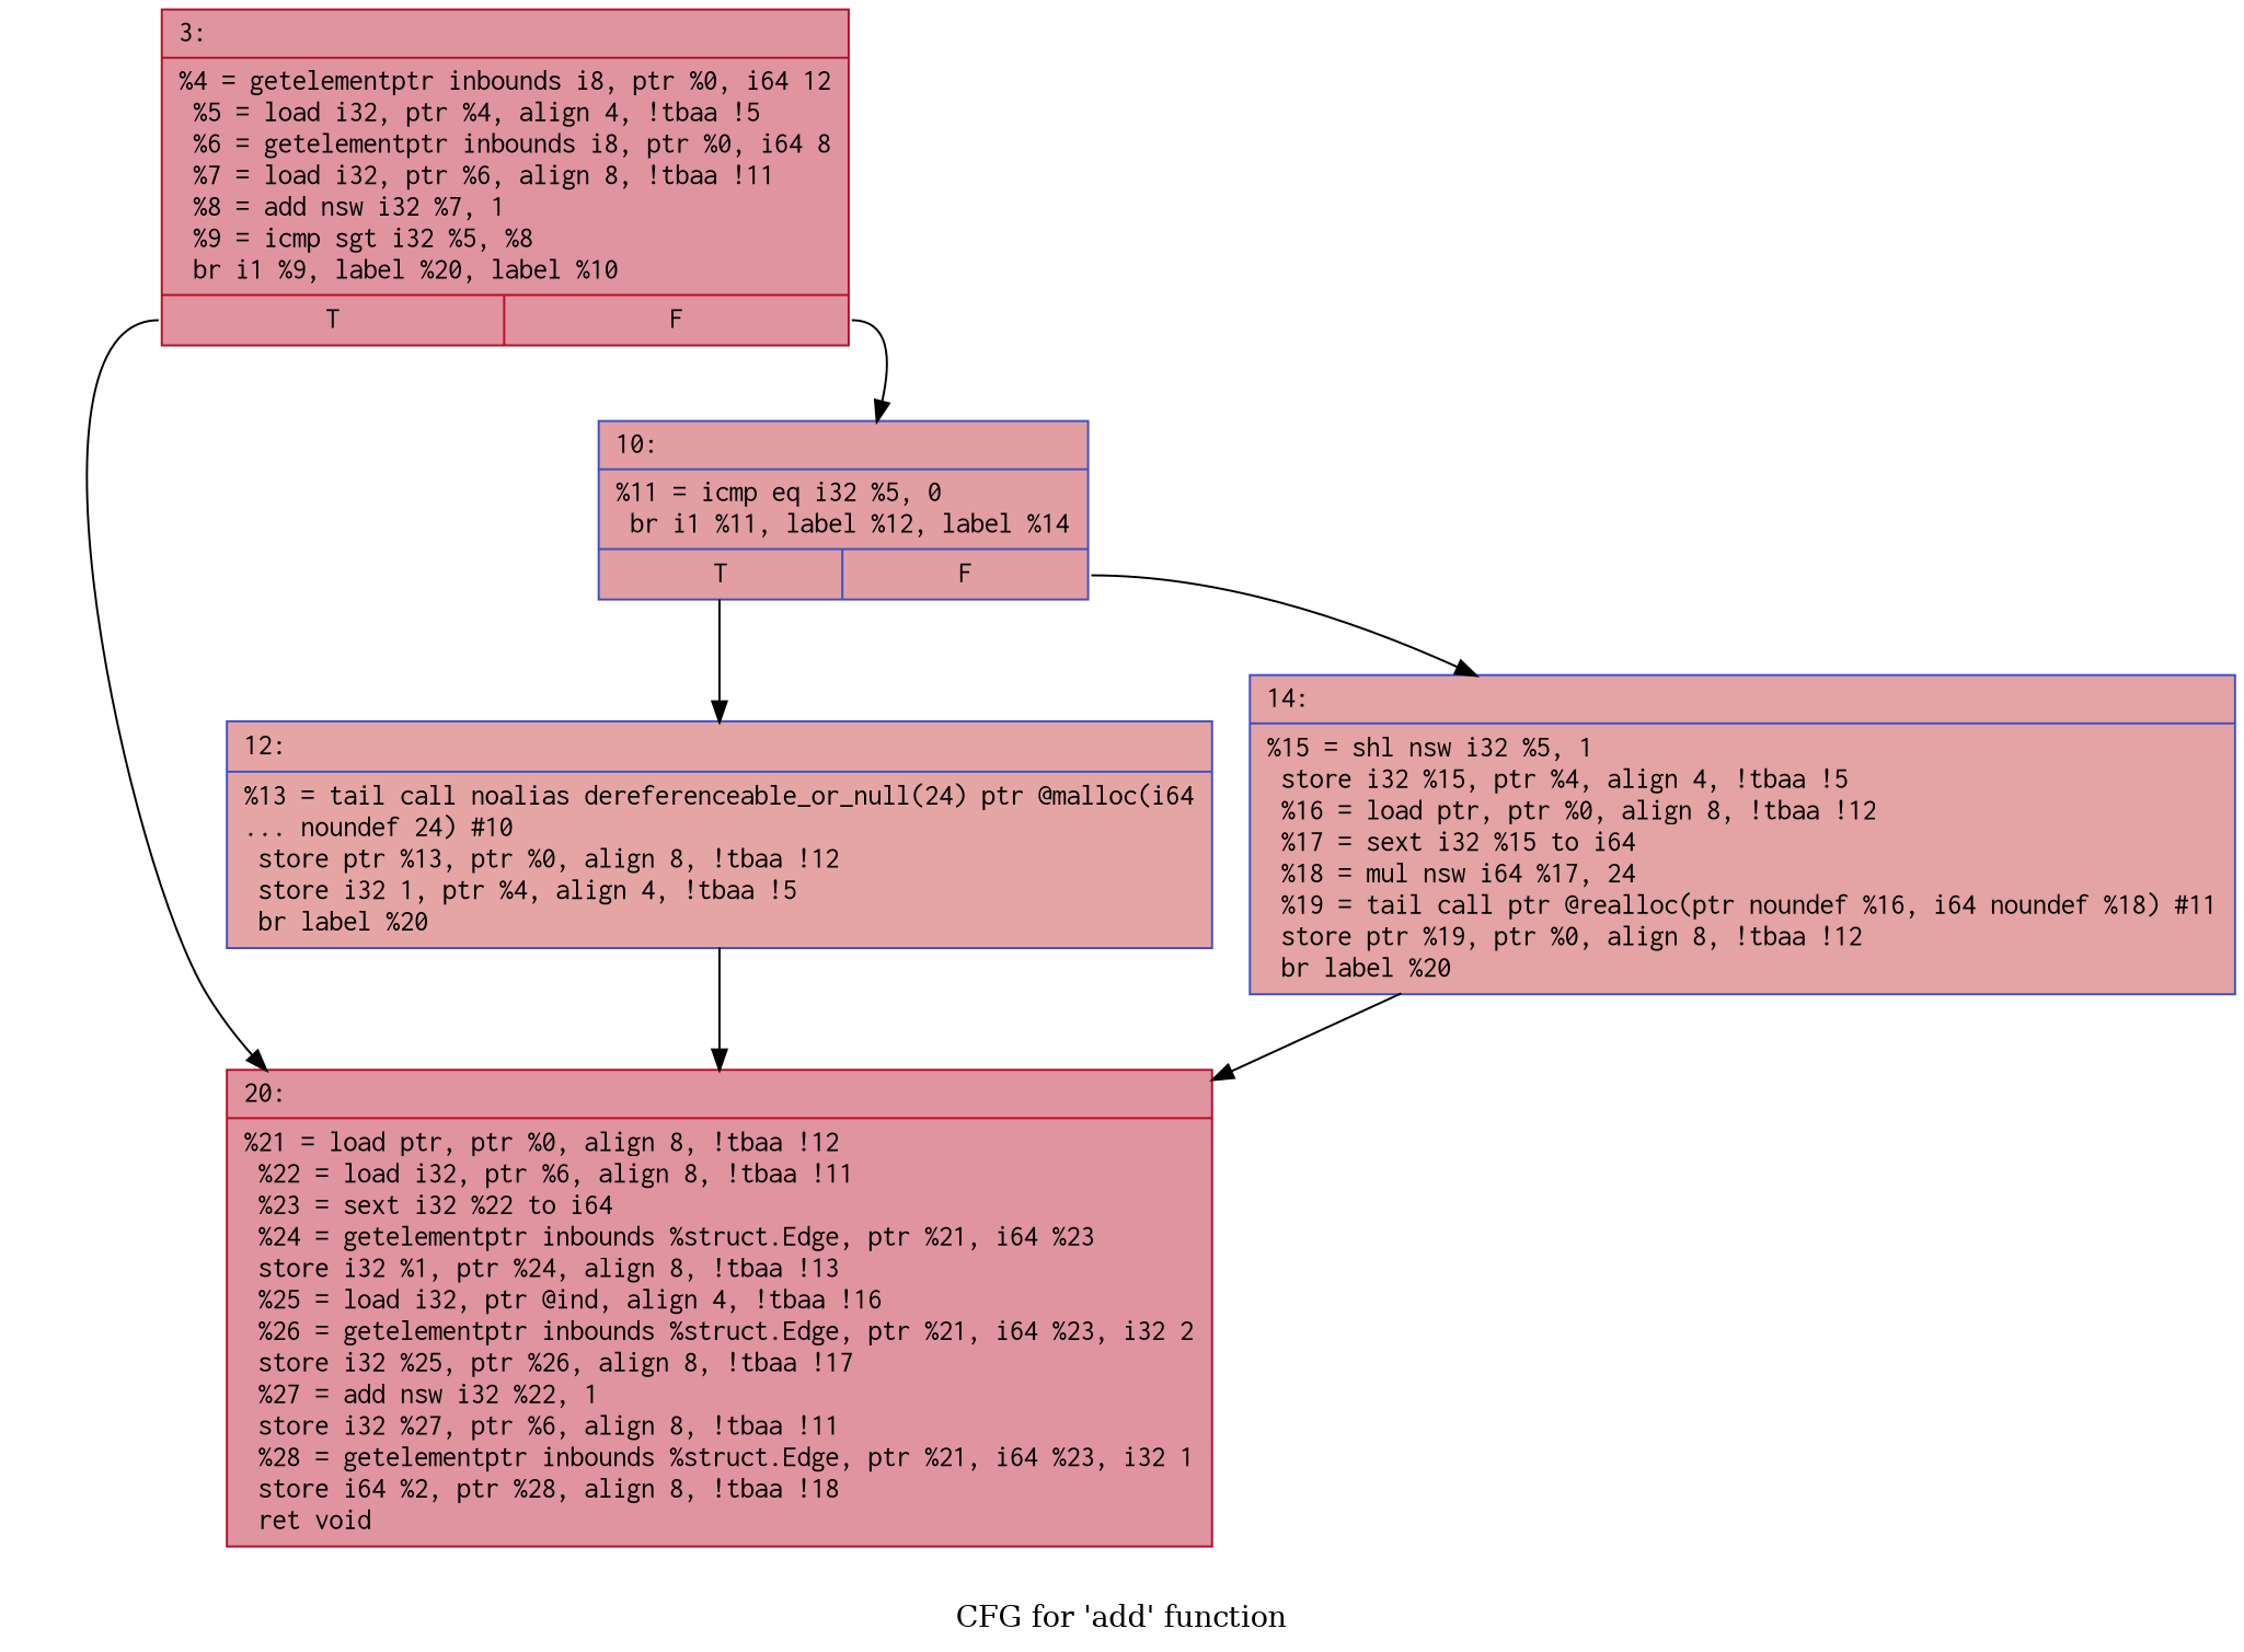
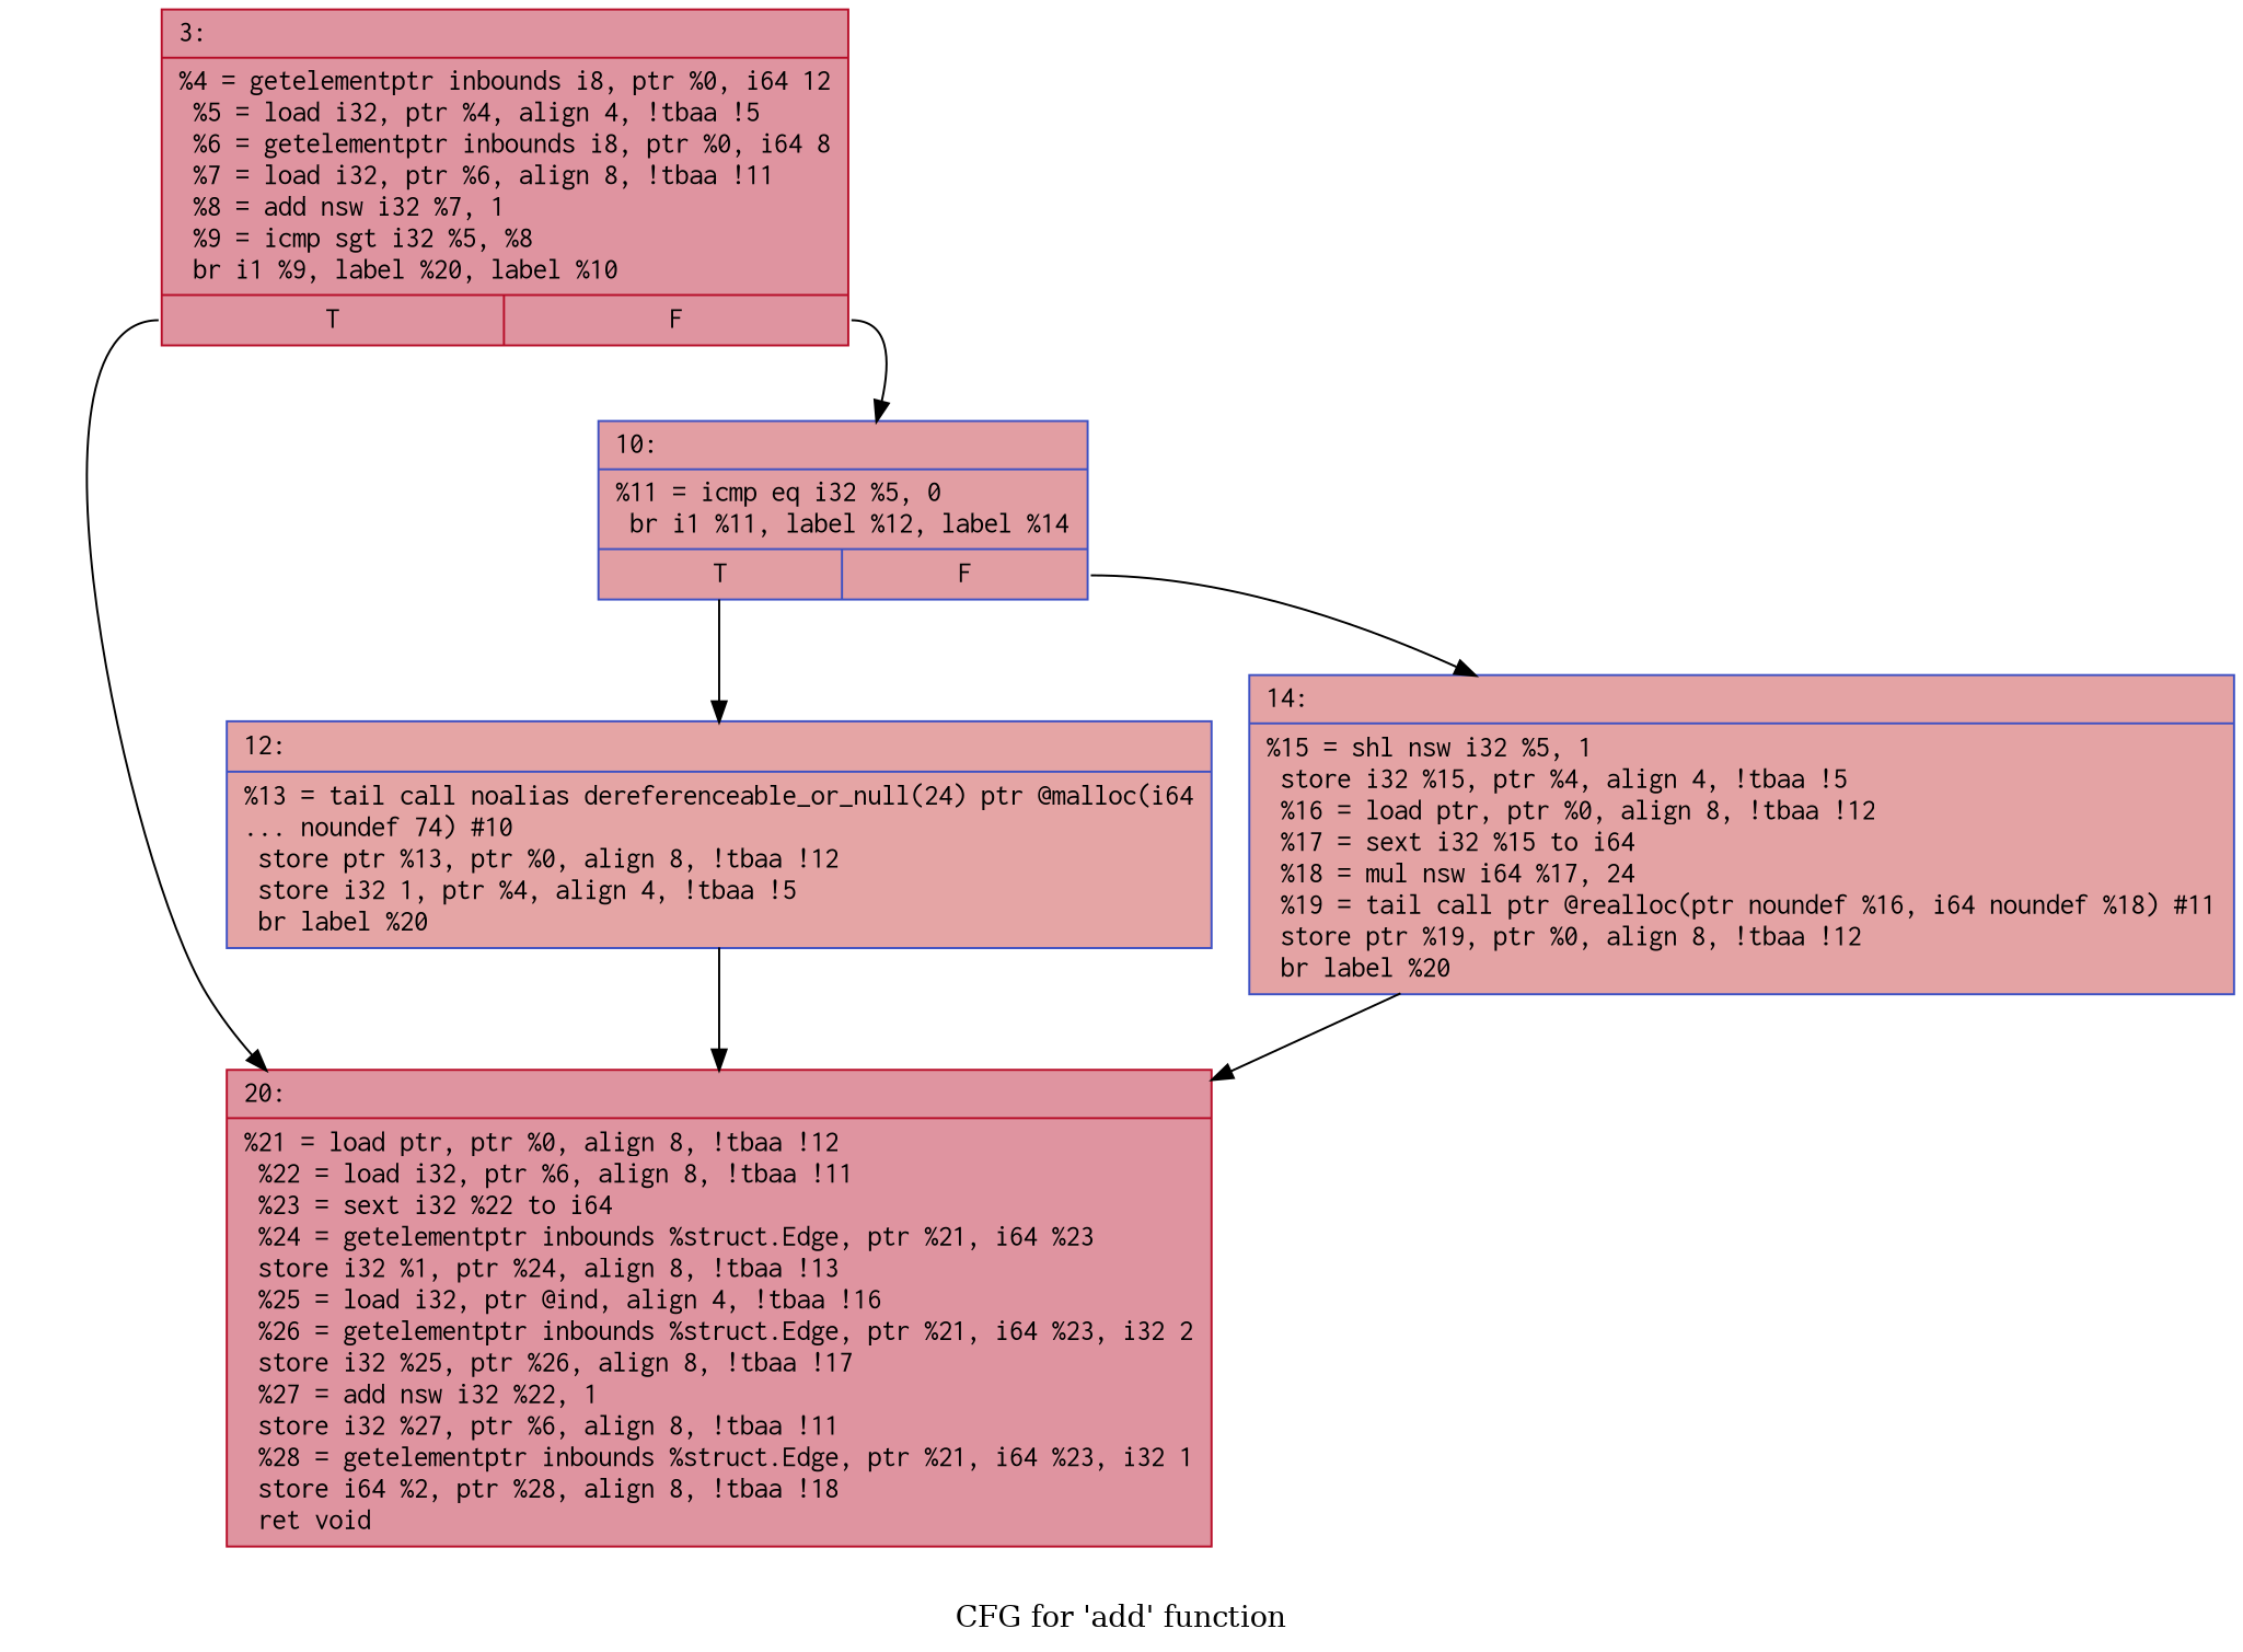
  digraph {
    label="CFG for 'add' function"
    node [color="#3d50c3ff" fillcolor="#b70d2870" fontname=Courier shape=record style=filled]
    n1 [color="#b70d28ff" label="{3:\l|  %4 = getelementptr inbounds i8, ptr %0, i64 12\l  %5 = load i32, ptr %4, align 4, !tbaa !5\l  %6 = getelementptr inbounds i8, ptr %0, i64 8\l  %7 = load i32, ptr %6, align 8, !tbaa !11\l  %8 = add nsw i32 %7, 1\l  %9 = icmp sgt i32 %5, %8\l  br i1 %9, label %20, label %10\l|{<s0>T|<s1>F}}"]
    n2 [color="#b70d28ff" label="{20:\l|  %21 = load ptr, ptr %0, align 8, !tbaa !12\l  %22 = load i32, ptr %6, align 8, !tbaa !11\l  %23 = sext i32 %22 to i64\l  %24 = getelementptr inbounds %struct.Edge, ptr %21, i64 %23\l  store i32 %1, ptr %24, align 8, !tbaa !13\l  %25 = load i32, ptr @ind, align 4, !tbaa !16\l  %26 = getelementptr inbounds %struct.Edge, ptr %21, i64 %23, i32 2\l  store i32 %25, ptr %26, align 8, !tbaa !17\l  %27 = add nsw i32 %22, 1\l  store i32 %27, ptr %6, align 8, !tbaa !11\l  %28 = getelementptr inbounds %struct.Edge, ptr %21, i64 %23, i32 1\l  store i64 %2, ptr %28, align 8, !tbaa !18\l  ret void\l}"]
    n3 [fillcolor="#be242e70" label="{10:\l|  %11 = icmp eq i32 %5, 0\l  br i1 %11, label %12, label %14\l|{<s0>T|<s1>F}}"]
-   n4 [fillcolor="#c5333470" label="{12:\l|  %13 = tail call noalias dereferenceable_or_null(24) ptr @malloc(i64\l... noundef 24) #10\l  store ptr %13, ptr %0, align 8, !tbaa !12\l  store i32 1, ptr %4, align 4, !tbaa !5\l  br label %20\l}"]
+   n4 [fillcolor="#c5333470" label="{12:\l|  %13 = tail call noalias dereferenceable_or_null(24) ptr @malloc(i64\l... noundef 74) #10\l  store ptr %13, ptr %0, align 8, !tbaa !12\l  store i32 1, ptr %4, align 4, !tbaa !5\l  br label %20\l}"]
    n5 [fillcolor="#c32e3170" label="{14:\l|  %15 = shl nsw i32 %5, 1\l  store i32 %15, ptr %4, align 4, !tbaa !5\l  %16 = load ptr, ptr %0, align 8, !tbaa !12\l  %17 = sext i32 %15 to i64\l  %18 = mul nsw i64 %17, 24\l  %19 = tail call ptr @realloc(ptr noundef %16, i64 noundef %18) #11\l  store ptr %19, ptr %0, align 8, !tbaa !12\l  br label %20\l}"]
    n1 -> n2 [tailport=s0]
    n1 -> n3 [tailport=s1]
    n3 -> n4 [tailport=s0]
    n3 -> n5 [tailport=s1]
    n4 -> n2
    n5 -> n2
  }
